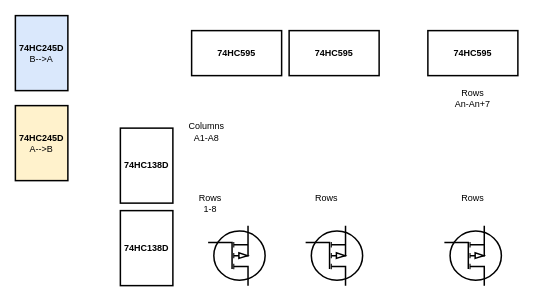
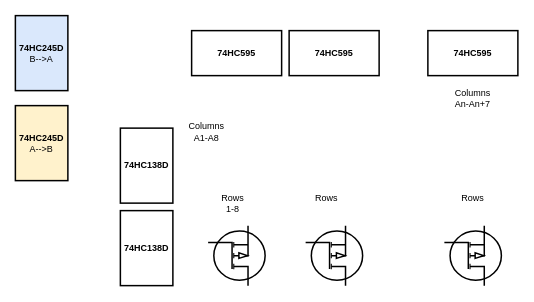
  <mxCell id="0" />
  <mxCell id="1" parent="0" />
  <mxCell id="2" value="&lt;div&gt;&lt;b&gt;74HC245D&lt;/b&gt;&lt;/div&gt;&lt;div&gt;B--&amp;gt;A&lt;b&gt;&lt;br&gt;&lt;/b&gt;&lt;/div&gt;" style="rounded=0;whiteSpace=wrap;html=1;strokeWidth=2;fillColor=#dae8fc;" vertex="1" parent="1"><mxGeometry x="20" y="20" width="70" height="100" as="geometry" /></mxCell>
  <mxCell id="3" value="&lt;div&gt;&lt;b&gt;74HC245D&lt;/b&gt;&lt;/div&gt;&lt;div&gt;A--&amp;gt;B&lt;b&gt;&lt;br&gt;&lt;/b&gt;&lt;/div&gt;" style="rounded=0;whiteSpace=wrap;html=1;strokeWidth=2;fillColor=#fff2cc;" vertex="1" parent="1"><mxGeometry x="20" y="140" width="70" height="100" as="geometry" /></mxCell>
  <mxCell id="4" value="&lt;b&gt;74HC138D&lt;/b&gt;" style="rounded=0;whiteSpace=wrap;html=1;strokeWidth=2;" vertex="1" parent="1"><mxGeometry x="160" y="170" width="70" height="100" as="geometry" /></mxCell>
  <mxCell id="5" value="&lt;b&gt;74HC138D&lt;/b&gt;" style="rounded=0;whiteSpace=wrap;html=1;strokeWidth=2;" vertex="1" parent="1"><mxGeometry x="160" y="280" width="70" height="100" as="geometry" /></mxCell>
  <mxCell id="6" value="&lt;b&gt;74HC595&lt;/b&gt;" style="rounded=0;whiteSpace=wrap;html=1;strokeWidth=2;" vertex="1" parent="1"><mxGeometry x="255" y="40" width="120" height="60" as="geometry" /></mxCell>
  <mxCell id="7" value="&lt;b&gt;74HC595&lt;/b&gt;" style="rounded=0;whiteSpace=wrap;html=1;strokeWidth=2;" vertex="1" parent="1"><mxGeometry x="385" y="40" width="120" height="60" as="geometry" /></mxCell>
  <mxCell id="8" value="&lt;b&gt;74HC595&lt;/b&gt;" style="rounded=0;whiteSpace=wrap;html=1;strokeWidth=2;" vertex="1" parent="1"><mxGeometry x="570" y="40" width="120" height="60" as="geometry" /></mxCell>
  <mxCell id="9" value="" style="verticalLabelPosition=bottom;shadow=0;dashed=0;align=center;html=1;verticalAlign=top;shape=mxgraph.electrical.mosfets1.mosfet_ic_p;strokeWidth=2;flipH=0;flipV=1;" vertex="1" parent="1"><mxGeometry x="277" y="300" width="76" height="80" as="geometry" /></mxCell>
  <mxCell id="10" value="" style="verticalLabelPosition=bottom;shadow=0;dashed=0;align=center;html=1;verticalAlign=top;shape=mxgraph.electrical.mosfets1.mosfet_ic_p;strokeWidth=2;flipH=0;flipV=1;" vertex="1" parent="1"><mxGeometry x="407" y="300" width="76" height="80" as="geometry" /></mxCell>
  <mxCell id="11" value="" style="verticalLabelPosition=bottom;shadow=0;dashed=0;align=center;html=1;verticalAlign=top;shape=mxgraph.electrical.mosfets1.mosfet_ic_p;strokeWidth=2;flipH=0;flipV=1;" vertex="1" parent="1"><mxGeometry x="592" y="300" width="76" height="80" as="geometry" /></mxCell>
  <mxCell id="12" value="Columns A1-A8" style="text;html=1;strokeColor=none;fillColor=none;align=center;verticalAlign=middle;whiteSpace=wrap;rounded=0;" vertex="1" parent="1"><mxGeometry x="255" y="165" width="40" height="20" as="geometry" /></mxCell>
- <mxCell id="13" value="Rows An-An+7" style="text;html=1;strokeColor=none;fillColor=none;align=center;verticalAlign=middle;whiteSpace=wrap;rounded=0;" vertex="1" parent="1"><mxGeometry x="605" y="120" width="50" height="20" as="geometry" /></mxCell>
- <mxCell id="14" value="&lt;div&gt;Rows&lt;/div&gt;&lt;div&gt;1-8&lt;/div&gt;" style="text;html=1;strokeColor=none;fillColor=none;align=center;verticalAlign=middle;whiteSpace=wrap;rounded=0;" vertex="1" parent="1"><mxGeometry x="260" y="260" width="40" height="20" as="geometry" /></mxCell>
+ <mxCell id="13" value="Columns An-An+7" style="text;html=1;strokeColor=none;fillColor=none;align=center;verticalAlign=middle;whiteSpace=wrap;rounded=0;" vertex="1" parent="1"><mxGeometry x="605" y="120" width="50" height="20" as="geometry" /></mxCell>
+ <mxCell id="14" value="&lt;div&gt;Rows&lt;/div&gt;&lt;div&gt;1-8&lt;/div&gt;" style="text;html=1;strokeColor=none;fillColor=none;align=center;verticalAlign=middle;whiteSpace=wrap;rounded=0;" vertex="1" parent="1"><mxGeometry x="290" y="260" width="40" height="20" as="geometry" /></mxCell>
  <mxCell id="15" value="&lt;div&gt;Rows&lt;/div&gt;&lt;div&gt;&lt;br&gt;&lt;/div&gt;" style="text;html=1;strokeColor=none;fillColor=none;align=center;verticalAlign=middle;whiteSpace=wrap;rounded=0;" vertex="1" parent="1"><mxGeometry x="410" y="260" width="50" height="20" as="geometry" /></mxCell>
  <mxCell id="16" value="&lt;div&gt;Rows&lt;/div&gt;&lt;div&gt;&lt;br&gt;&lt;/div&gt;" style="text;html=1;strokeColor=none;fillColor=none;align=center;verticalAlign=middle;whiteSpace=wrap;rounded=0;" vertex="1" parent="1"><mxGeometry x="605" y="260" width="50" height="20" as="geometry" /></mxCell>
